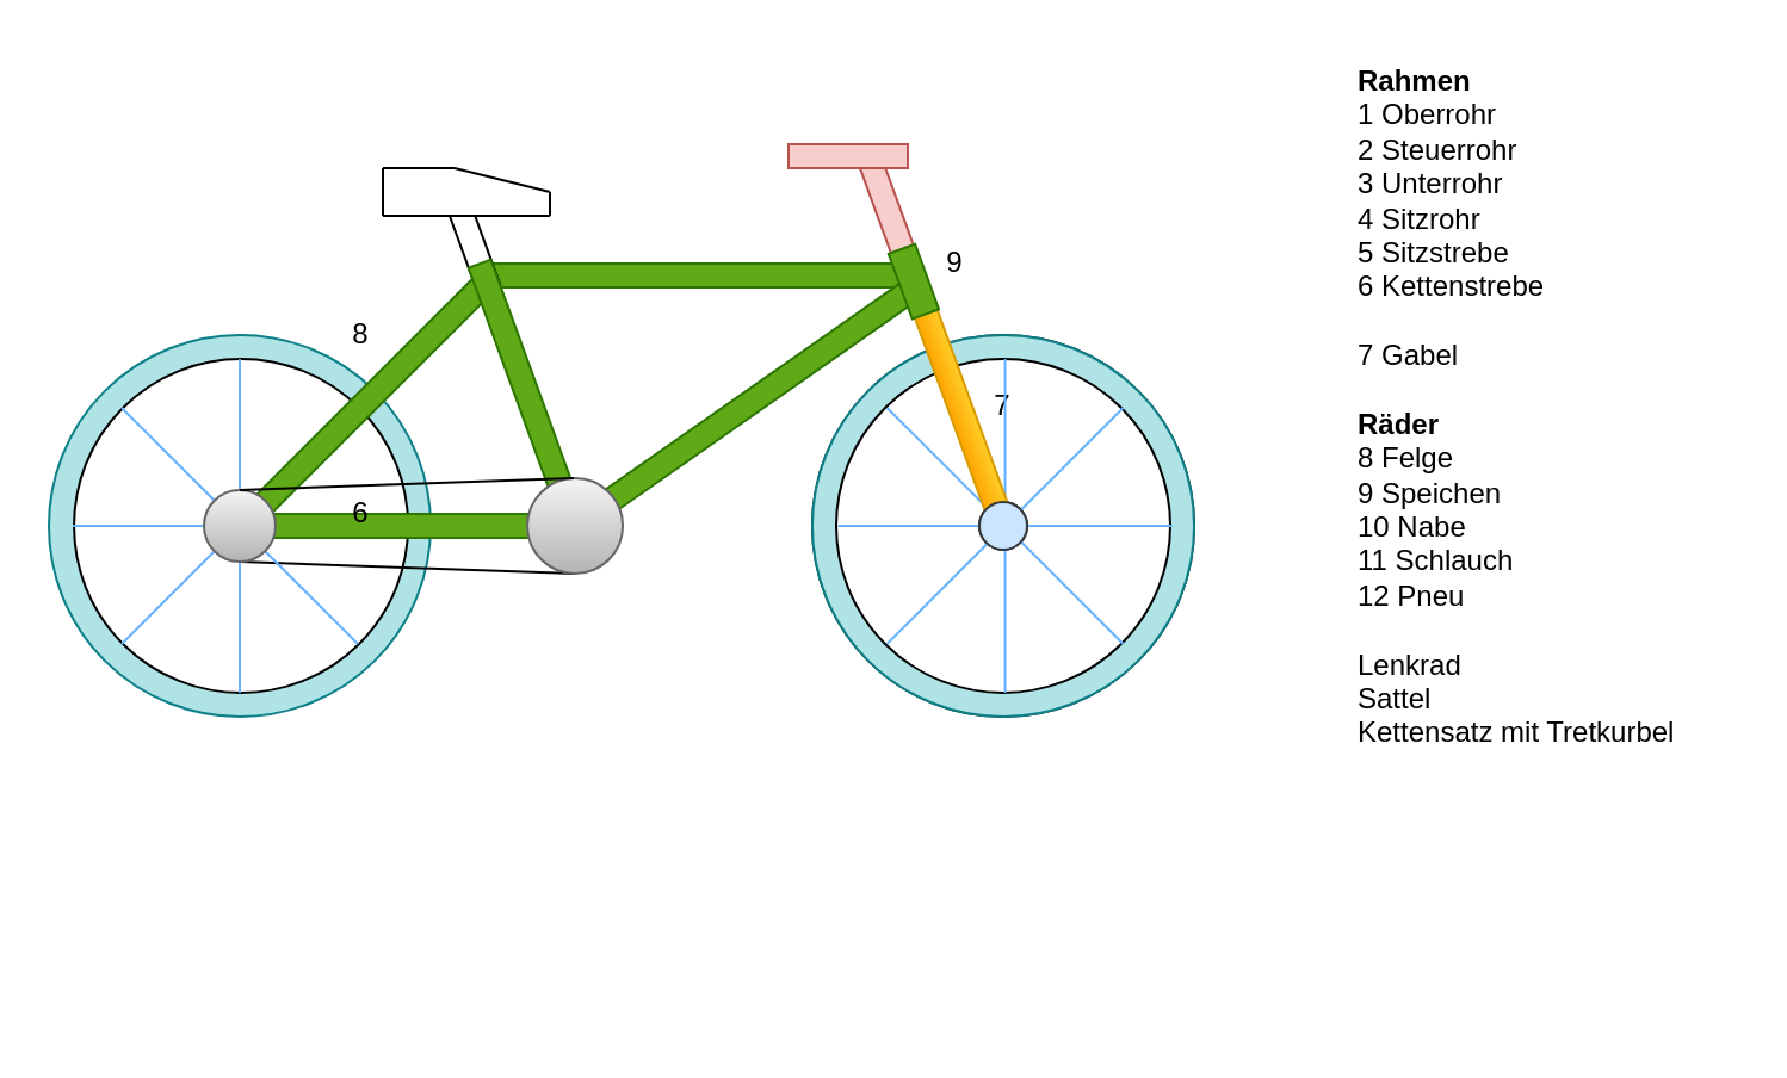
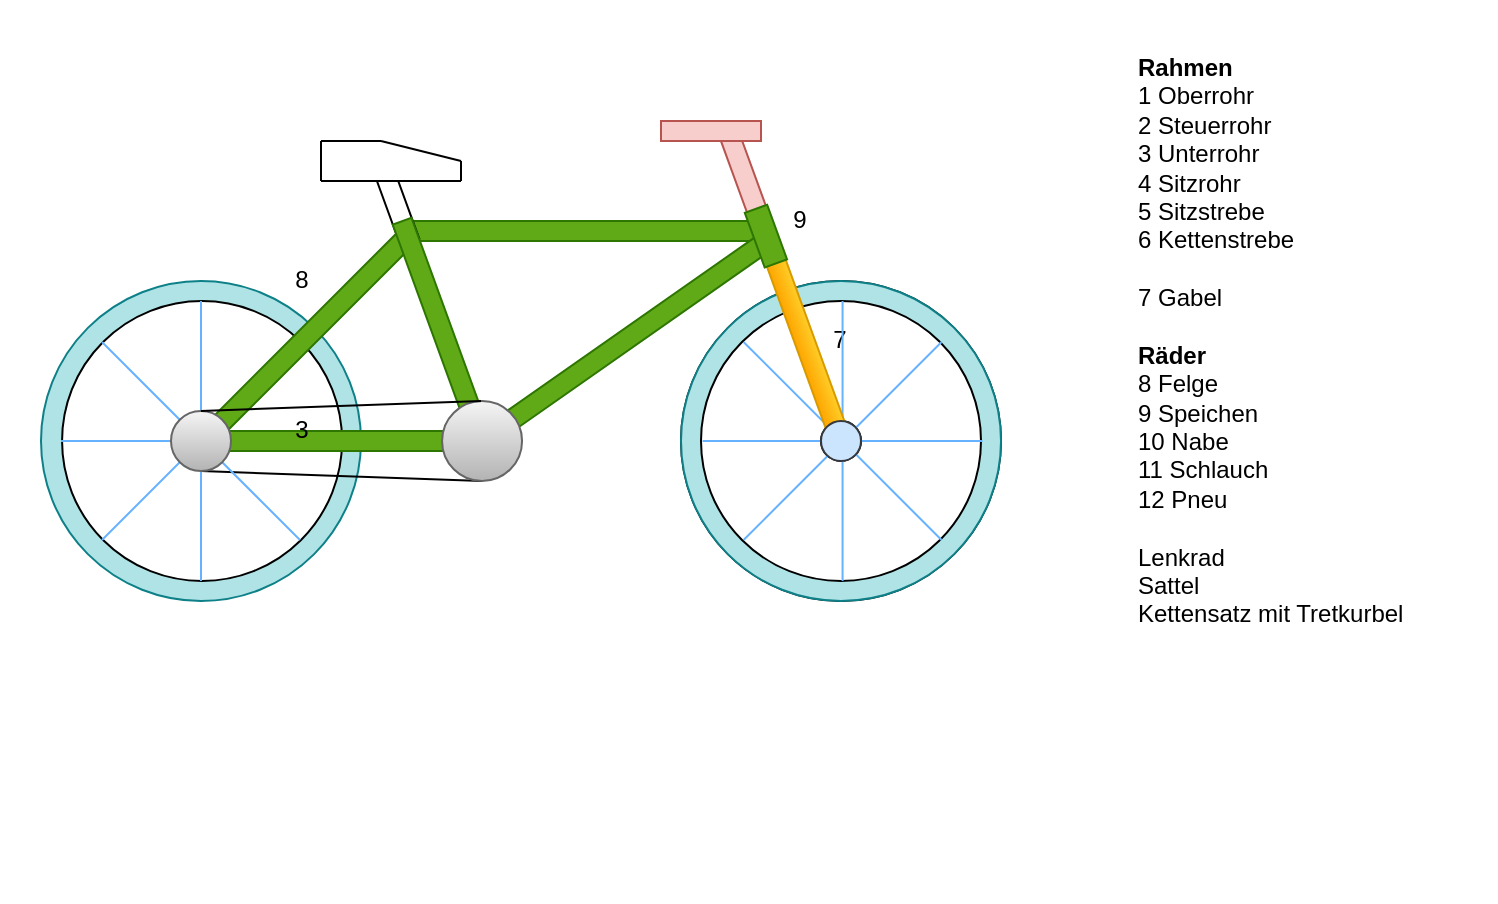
  <mxCell id="0" />
  <mxCell id="1" parent="0" />
  <mxCell id="2" value="" style="rounded=0;whiteSpace=wrap;html=1;align=left;rotation=70;fillColor=#f8cecc;strokeColor=#b85450;" vertex="1" parent="1"><mxGeometry x="351.14" y="80.93" width="39.92" height="10" as="geometry" /></mxCell>
  <mxCell id="3" value="" style="rounded=0;whiteSpace=wrap;html=1;align=left;fillColor=#60a917;strokeColor=#2D7600;fontColor=#ffffff;" parent="1" vertex="1"><mxGeometry x="200" y="110" width="180" height="10" as="geometry" /></mxCell>
  <mxCell id="4" value="" style="group;" parent="1" vertex="1" connectable="0"><mxGeometry x="340" y="140" width="160" height="160" as="geometry" /></mxCell>
  <mxCell id="5" value="" style="ellipse;whiteSpace=wrap;html=1;aspect=fixed;" parent="4" vertex="1"><mxGeometry width="160" height="160" as="geometry" /></mxCell>
  <mxCell id="6" value="" style="ellipse;whiteSpace=wrap;html=1;aspect=fixed;" parent="4" vertex="1"><mxGeometry x="10" y="10" width="140" height="140" as="geometry" /></mxCell>
  <mxCell id="7" value="" style="group" parent="4" vertex="1" connectable="0"><mxGeometry width="160" height="160" as="geometry" /></mxCell>
  <mxCell id="8" value="" style="ellipse;whiteSpace=wrap;html=1;aspect=fixed;fillColor=#b0e3e6;strokeColor=#0e8088;" parent="7" vertex="1"><mxGeometry width="160" height="160" as="geometry" /></mxCell>
  <mxCell id="9" value="" style="ellipse;whiteSpace=wrap;html=1;aspect=fixed;" parent="7" vertex="1"><mxGeometry x="10" y="10" width="140" height="140" as="geometry" /></mxCell>
  <mxCell id="10" value="" style="ellipse;whiteSpace=wrap;html=1;aspect=fixed;" parent="7" vertex="1"><mxGeometry x="70" y="70" width="20" height="20" as="geometry" /></mxCell>
  <mxCell id="11" value="7" style="text;html=1;strokeColor=none;fillColor=none;align=center;verticalAlign=middle;whiteSpace=wrap;rounded=0;" parent="7" vertex="1"><mxGeometry x="60" y="20" width="40" height="20" as="geometry" /></mxCell>
  <mxCell id="12" value="" style="group" vertex="1" connectable="0" parent="7"><mxGeometry x="10.78" y="10" width="140" height="140" as="geometry" /></mxCell>
  <mxCell id="13" value="" style="endArrow=none;html=1;exitX=0;exitY=1;exitDx=0;exitDy=0;entryX=1;entryY=0;entryDx=0;entryDy=0;strokeColor=#66B2FF;" edge="1" parent="12"><mxGeometry width="50" height="50" relative="1" as="geometry"><mxPoint x="20.503" y="119.497" as="sourcePoint" /><mxPoint x="119.497" y="20.503" as="targetPoint" /></mxGeometry></mxCell>
  <mxCell id="14" value="" style="endArrow=none;html=1;entryX=0;entryY=0;entryDx=0;entryDy=0;exitX=1;exitY=1;exitDx=0;exitDy=0;strokeColor=#66B2FF;" edge="1" parent="12"><mxGeometry width="50" height="50" relative="1" as="geometry"><mxPoint x="119.497" y="119.497" as="sourcePoint" /><mxPoint x="20.503" y="20.503" as="targetPoint" /></mxGeometry></mxCell>
  <mxCell id="15" value="" style="endArrow=none;html=1;exitX=0;exitY=0.5;exitDx=0;exitDy=0;entryX=1;entryY=0.5;entryDx=0;entryDy=0;strokeColor=#66B2FF;" edge="1" parent="12"><mxGeometry width="50" height="50" relative="1" as="geometry"><mxPoint y="70" as="sourcePoint" /><mxPoint x="140" y="70" as="targetPoint" /></mxGeometry></mxCell>
  <mxCell id="16" value="" style="endArrow=none;html=1;entryX=0.5;entryY=0;entryDx=0;entryDy=0;exitX=0.5;exitY=1;exitDx=0;exitDy=0;strokeColor=#66B2FF;" edge="1" parent="12"><mxGeometry width="50" height="50" relative="1" as="geometry"><mxPoint x="70" y="140" as="sourcePoint" /><mxPoint x="70" as="targetPoint" /></mxGeometry></mxCell>
  <mxCell id="17" value="" style="rounded=0;whiteSpace=wrap;html=1;align=left;rotation=70;gradientColor=#ffa500;fillColor=#ffcd28;strokeColor=#d79b00;" parent="7" vertex="1"><mxGeometry x="10.78" y="27.56" width="103.92" height="10" as="geometry" /></mxCell>
  <mxCell id="18" value="" style="ellipse;whiteSpace=wrap;html=1;aspect=fixed;align=left;fillColor=#cce5ff;strokeColor=#36393d;" parent="7" vertex="1"><mxGeometry x="70" y="70" width="20" height="20" as="geometry" /></mxCell>
  <mxCell id="19" value="" style="group" parent="1" vertex="1" connectable="0"><mxGeometry x="20" y="140" width="400" height="290" as="geometry" /></mxCell>
  <mxCell id="20" value="" style="rounded=0;whiteSpace=wrap;html=1;align=left;rotation=70;" vertex="1" parent="19"><mxGeometry x="159.56" y="-41.93" width="37" height="10" as="geometry" /></mxCell>
  <mxCell id="21" value="" style="ellipse;whiteSpace=wrap;html=1;aspect=fixed;fillColor=#b0e3e6;strokeColor=#0e8088;" parent="19" vertex="1"><mxGeometry width="160" height="160" as="geometry" /></mxCell>
  <mxCell id="22" value="" style="ellipse;whiteSpace=wrap;html=1;aspect=fixed;" parent="19" vertex="1"><mxGeometry x="10.526" y="10" width="140" height="140" as="geometry" /></mxCell>
  <mxCell id="23" value="" style="ellipse;whiteSpace=wrap;html=1;aspect=fixed;" parent="19" vertex="1"><mxGeometry x="70.53" y="70" width="20" height="20" as="geometry" /></mxCell>
  <mxCell id="24" value="" style="ellipse;whiteSpace=wrap;html=1;aspect=fixed;" parent="19" vertex="1"><mxGeometry x="210.53" y="70" width="20" height="20" as="geometry" /></mxCell>
  <mxCell id="25" value="" style="rounded=0;whiteSpace=wrap;html=1;align=left;rotation=-35;fillColor=#60a917;strokeColor=#2D7600;fontColor=#ffffff;" parent="19" vertex="1"><mxGeometry x="210.42" y="24.2" width="164.68" height="10" as="geometry" /></mxCell>
  <mxCell id="26" value="8" style="text;html=1;strokeColor=none;fillColor=none;align=center;verticalAlign=middle;whiteSpace=wrap;rounded=0;" parent="19" vertex="1"><mxGeometry x="110.53" y="-10" width="40" height="20" as="geometry" /></mxCell>
  <mxCell id="27" value="" style="endArrow=none;html=1;exitX=0.5;exitY=1;exitDx=0;exitDy=0;entryX=0.5;entryY=1;entryDx=0;entryDy=0;" edge="1" parent="19" source="35" target="38"><mxGeometry width="50" height="50" relative="1" as="geometry"><mxPoint x="70.53" y="105" as="sourcePoint" /><mxPoint x="210.53" y="105" as="targetPoint" /></mxGeometry></mxCell>
  <mxCell id="28" value="" style="group" vertex="1" connectable="0" parent="19"><mxGeometry x="10" y="10" width="140" height="140" as="geometry" /></mxCell>
  <mxCell id="29" value="" style="endArrow=none;html=1;exitX=0;exitY=1;exitDx=0;exitDy=0;entryX=1;entryY=0;entryDx=0;entryDy=0;strokeColor=#66B2FF;" edge="1" parent="28"><mxGeometry width="50" height="50" relative="1" as="geometry"><mxPoint x="20.503" y="119.497" as="sourcePoint" /><mxPoint x="119.497" y="20.503" as="targetPoint" /></mxGeometry></mxCell>
  <mxCell id="30" value="" style="endArrow=none;html=1;entryX=0;entryY=0;entryDx=0;entryDy=0;exitX=1;exitY=1;exitDx=0;exitDy=0;strokeColor=#66B2FF;" edge="1" parent="28"><mxGeometry width="50" height="50" relative="1" as="geometry"><mxPoint x="119.497" y="119.497" as="sourcePoint" /><mxPoint x="20.503" y="20.503" as="targetPoint" /></mxGeometry></mxCell>
  <mxCell id="31" value="" style="endArrow=none;html=1;exitX=0;exitY=0.5;exitDx=0;exitDy=0;entryX=1;entryY=0.5;entryDx=0;entryDy=0;strokeColor=#66B2FF;" edge="1" parent="28"><mxGeometry width="50" height="50" relative="1" as="geometry"><mxPoint y="70" as="sourcePoint" /><mxPoint x="140" y="70" as="targetPoint" /></mxGeometry></mxCell>
  <mxCell id="32" value="" style="endArrow=none;html=1;entryX=0.5;entryY=0;entryDx=0;entryDy=0;exitX=0.5;exitY=1;exitDx=0;exitDy=0;strokeColor=#66B2FF;" edge="1" parent="28"><mxGeometry width="50" height="50" relative="1" as="geometry"><mxPoint x="70" y="140" as="sourcePoint" /><mxPoint x="70" as="targetPoint" /></mxGeometry></mxCell>
  <mxCell id="33" value="" style="rounded=0;whiteSpace=wrap;html=1;align=left;rotation=-45;fillColor=#60a917;strokeColor=#2D7600;fontColor=#ffffff;" parent="19" vertex="1"><mxGeometry x="59.63" y="22.88" width="147" height="10" as="geometry" /></mxCell>
  <mxCell id="34" value="" style="rounded=0;whiteSpace=wrap;html=1;fillColor=#60a917;strokeColor=#2D7600;fontColor=#ffffff;" parent="19" vertex="1"><mxGeometry x="90.53" y="75" width="120" height="10" as="geometry" /></mxCell>
  <mxCell id="35" value="" style="ellipse;whiteSpace=wrap;html=1;aspect=fixed;align=left;fillColor=#f5f5f5;strokeColor=#666666;gradientColor=#b3b3b3;" parent="19" vertex="1"><mxGeometry x="65" y="65" width="30" height="30" as="geometry" /></mxCell>
- <mxCell id="36" value="6" style="text;html=1;strokeColor=none;fillColor=none;align=center;verticalAlign=middle;whiteSpace=wrap;rounded=0;" parent="19" vertex="1"><mxGeometry x="110.53" y="65" width="40" height="20" as="geometry" /></mxCell>
+ <mxCell id="36" value="3" style="text;html=1;strokeColor=none;fillColor=none;align=center;verticalAlign=middle;whiteSpace=wrap;rounded=0;" parent="19" vertex="1"><mxGeometry x="110.53" y="65" width="40" height="20" as="geometry" /></mxCell>
  <mxCell id="37" value="" style="rounded=0;whiteSpace=wrap;html=1;align=left;rotation=70;fillColor=#60a917;strokeColor=#2D7600;fontColor=#ffffff;" parent="19" vertex="1"><mxGeometry x="141.82" y="20.38" width="117.72" height="10" as="geometry" /></mxCell>
  <mxCell id="38" value="" style="ellipse;whiteSpace=wrap;html=1;aspect=fixed;align=left;fillColor=#f5f5f5;strokeColor=#666666;gradientColor=#b3b3b3;" parent="19" vertex="1"><mxGeometry x="200.53" y="60" width="40" height="40" as="geometry" /></mxCell>
  <mxCell id="39" value="&lt;span style=&quot;background-color: rgb(255 , 255 , 255)&quot;&gt;&lt;b&gt;Rahmen&lt;/b&gt;&lt;br&gt;1 Oberrohr&lt;br&gt;2 Steuerrohr&lt;br&gt;3 Unterrohr&lt;br&gt;4 Sitzrohr&lt;br&gt;5 Sitzstrebe&lt;br&gt;6 Kettenstrebe&lt;br&gt;&lt;br&gt;7 Gabel&lt;br&gt;&lt;br&gt;&lt;b&gt;Räder&lt;/b&gt;&lt;br&gt;8 Felge&lt;br&gt;9 Speichen&lt;br&gt;10 Nabe&lt;br&gt;11 Schlauch&lt;br&gt;12 Pneu&lt;br&gt;&lt;br&gt;Lenkrad&lt;br&gt;Sattel&lt;br&gt;Kettensatz mit Tretkurbel&lt;/span&gt;" style="text;html=1;strokeColor=none;fillColor=none;align=left;verticalAlign=top;whiteSpace=wrap;rounded=0;" parent="1" vertex="1"><mxGeometry x="567" y="20" width="160" height="340" as="geometry" /></mxCell>
  <mxCell id="40" value="9" style="text;html=1;strokeColor=none;fillColor=none;align=center;verticalAlign=middle;whiteSpace=wrap;rounded=0;" parent="1" vertex="1"><mxGeometry x="380" y="100" width="40" height="20" as="geometry" /></mxCell>
  <mxCell id="41" value="" style="rounded=0;whiteSpace=wrap;html=1;align=left;rotation=70;fillColor=#60a917;strokeColor=#2D7600;fontColor=#ffffff;" parent="1" vertex="1"><mxGeometry x="367.92" y="111.61" width="29.09" height="11.9" as="geometry" /></mxCell>
  <mxCell id="42" value="" style="rounded=0;whiteSpace=wrap;html=1;align=left;fillColor=#f8cecc;strokeColor=#b85450;" parent="1" vertex="1"><mxGeometry x="330" y="60" width="50" height="10" as="geometry" /></mxCell>
  <mxCell id="43" value="" style="triangle;whiteSpace=wrap;html=1;align=left;strokeColor=none;" parent="1" vertex="1"><mxGeometry x="190" y="70" width="40" height="20" as="geometry" /></mxCell>
  <mxCell id="44" value="" style="rounded=0;whiteSpace=wrap;html=1;align=left;strokeColor=none;" parent="1" vertex="1"><mxGeometry x="180" y="80" width="50" height="10" as="geometry" /></mxCell>
  <mxCell id="45" value="" style="endArrow=none;html=1;exitX=0;exitY=1;exitDx=0;exitDy=0;entryX=1;entryY=1;entryDx=0;entryDy=0;" parent="1" target="44" edge="1"><mxGeometry width="50" height="50" relative="1" as="geometry"><mxPoint x="160" y="90" as="sourcePoint" /><mxPoint x="290" y="80" as="targetPoint" /></mxGeometry></mxCell>
  <mxCell id="46" value="" style="endArrow=none;html=1;entryX=1;entryY=0;entryDx=0;entryDy=0;" parent="1" target="44" edge="1"><mxGeometry width="50" height="50" relative="1" as="geometry"><mxPoint x="230" y="90" as="sourcePoint" /><mxPoint x="290" y="80" as="targetPoint" /></mxGeometry></mxCell>
  <mxCell id="47" value="" style="endArrow=none;html=1;" parent="1" edge="1"><mxGeometry width="50" height="50" relative="1" as="geometry"><mxPoint x="160" y="90" as="sourcePoint" /><mxPoint x="160" y="70" as="targetPoint" /></mxGeometry></mxCell>
  <mxCell id="48" value="" style="endArrow=none;html=1;" parent="1" edge="1"><mxGeometry width="50" height="50" relative="1" as="geometry"><mxPoint x="160" y="70" as="sourcePoint" /><mxPoint x="190" y="70" as="targetPoint" /></mxGeometry></mxCell>
  <mxCell id="49" value="" style="endArrow=none;html=1;" parent="1" edge="1"><mxGeometry width="50" height="50" relative="1" as="geometry"><mxPoint x="190" y="70" as="sourcePoint" /><mxPoint x="230" y="80" as="targetPoint" /></mxGeometry></mxCell>
  <mxCell id="50" value="" style="endArrow=none;html=1;exitX=0.5;exitY=0;exitDx=0;exitDy=0;" edge="1" parent="1" source="35"><mxGeometry width="50" height="50" relative="1" as="geometry"><mxPoint x="260" y="280" as="sourcePoint" /><mxPoint x="240" y="200" as="targetPoint" /></mxGeometry></mxCell>
